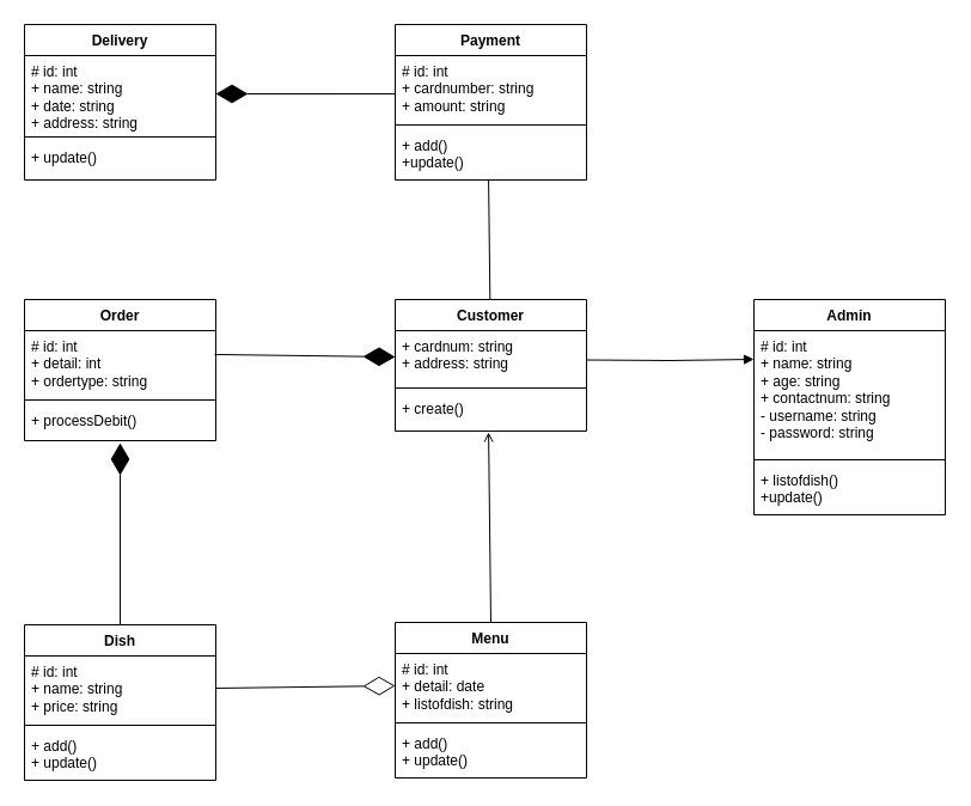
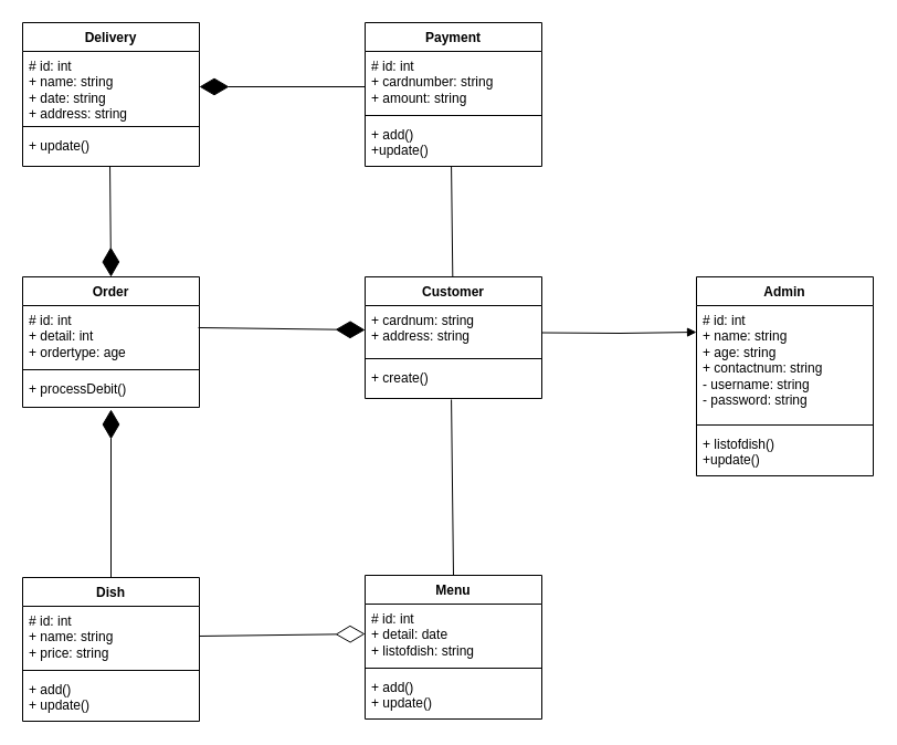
  <mxCell id="0" />
  <mxCell id="1" parent="0" />
  <mxCell id="2" value="Delivery" style="swimlane;fontStyle=1;align=center;verticalAlign=top;childLayout=stackLayout;horizontal=1;startSize=26;horizontalStack=0;resizeParent=1;resizeParentMax=0;resizeLast=0;collapsible=1;marginBottom=0;whiteSpace=wrap;html=1;" vertex="1" parent="1"><mxGeometry x="20" y="20" width="160" height="130" as="geometry" /></mxCell>
  <mxCell id="3" value="# id: int&lt;br&gt;+ name: string&lt;br&gt;+ date: string&lt;br&gt;+ address: string" style="text;strokeColor=none;fillColor=none;align=left;verticalAlign=top;spacingLeft=4;spacingRight=4;overflow=hidden;rotatable=0;points=[[0,0.5],[1,0.5]];portConstraint=eastwest;whiteSpace=wrap;html=1;" vertex="1" parent="2"><mxGeometry y="26" width="160" height="64" as="geometry" /></mxCell>
  <mxCell id="4" value="" style="line;strokeWidth=1;fillColor=none;align=left;verticalAlign=middle;spacingTop=-1;spacingLeft=3;spacingRight=3;rotatable=0;labelPosition=right;points=[];portConstraint=eastwest;strokeColor=inherit;" vertex="1" parent="2"><mxGeometry y="90" width="160" height="8" as="geometry" /></mxCell>
  <mxCell id="5" value="+ update()" style="text;strokeColor=none;fillColor=none;align=left;verticalAlign=top;spacingLeft=4;spacingRight=4;overflow=hidden;rotatable=0;points=[[0,0.5],[1,0.5]];portConstraint=eastwest;whiteSpace=wrap;html=1;" vertex="1" parent="2"><mxGeometry y="98" width="160" height="32" as="geometry" /></mxCell>
  <mxCell id="6" value="Payment" style="swimlane;fontStyle=1;align=center;verticalAlign=top;childLayout=stackLayout;horizontal=1;startSize=26;horizontalStack=0;resizeParent=1;resizeParentMax=0;resizeLast=0;collapsible=1;marginBottom=0;whiteSpace=wrap;html=1;" vertex="1" parent="1"><mxGeometry x="330" y="20" width="160" height="130" as="geometry"><mxRectangle x="350" y="230" width="90" height="30" as="alternateBounds" /></mxGeometry></mxCell>
  <mxCell id="7" value="# id: int&lt;br&gt;+ cardnumber: string&lt;br&gt;+ amount: string" style="text;strokeColor=none;fillColor=none;align=left;verticalAlign=top;spacingLeft=4;spacingRight=4;overflow=hidden;rotatable=0;points=[[0,0.5],[1,0.5]];portConstraint=eastwest;whiteSpace=wrap;html=1;" vertex="1" parent="6"><mxGeometry y="26" width="160" height="54" as="geometry" /></mxCell>
  <mxCell id="8" value="" style="line;strokeWidth=1;fillColor=none;align=left;verticalAlign=middle;spacingTop=-1;spacingLeft=3;spacingRight=3;rotatable=0;labelPosition=right;points=[];portConstraint=eastwest;strokeColor=inherit;" vertex="1" parent="6"><mxGeometry y="80" width="160" height="8" as="geometry" /></mxCell>
  <mxCell id="9" value="+ add()&lt;br&gt;+update()" style="text;strokeColor=none;fillColor=none;align=left;verticalAlign=top;spacingLeft=4;spacingRight=4;overflow=hidden;rotatable=0;points=[[0,0.5],[1,0.5]];portConstraint=eastwest;whiteSpace=wrap;html=1;" vertex="1" parent="6"><mxGeometry y="88" width="160" height="42" as="geometry" /></mxCell>
  <mxCell id="10" value="Customer" style="swimlane;fontStyle=1;align=center;verticalAlign=top;childLayout=stackLayout;horizontal=1;startSize=26;horizontalStack=0;resizeParent=1;resizeParentMax=0;resizeLast=0;collapsible=1;marginBottom=0;whiteSpace=wrap;html=1;" vertex="1" parent="1"><mxGeometry x="330" y="250" width="160" height="110" as="geometry" /></mxCell>
  <mxCell id="11" value="+ cardnum: string&lt;br&gt;+ address: string" style="text;strokeColor=none;fillColor=none;align=left;verticalAlign=top;spacingLeft=4;spacingRight=4;overflow=hidden;rotatable=0;points=[[0,0.5],[1,0.5]];portConstraint=eastwest;whiteSpace=wrap;html=1;" vertex="1" parent="10"><mxGeometry y="26" width="160" height="44" as="geometry" /></mxCell>
  <mxCell id="12" value="" style="line;strokeWidth=1;fillColor=none;align=left;verticalAlign=middle;spacingTop=-1;spacingLeft=3;spacingRight=3;rotatable=0;labelPosition=right;points=[];portConstraint=eastwest;strokeColor=inherit;" vertex="1" parent="10"><mxGeometry y="70" width="160" height="8" as="geometry" /></mxCell>
  <mxCell id="13" value="+ create()" style="text;strokeColor=none;fillColor=none;align=left;verticalAlign=top;spacingLeft=4;spacingRight=4;overflow=hidden;rotatable=0;points=[[0,0.5],[1,0.5]];portConstraint=eastwest;whiteSpace=wrap;html=1;" vertex="1" parent="10"><mxGeometry y="78" width="160" height="32" as="geometry" /></mxCell>
  <mxCell id="14" value="Order" style="swimlane;fontStyle=1;align=center;verticalAlign=top;childLayout=stackLayout;horizontal=1;startSize=26;horizontalStack=0;resizeParent=1;resizeParentMax=0;resizeLast=0;collapsible=1;marginBottom=0;whiteSpace=wrap;html=1;" vertex="1" parent="1"><mxGeometry x="20" y="250" width="160" height="118" as="geometry" /></mxCell>
- <mxCell id="15" value="# id: int&lt;br&gt;+ detail: int&lt;br&gt;+ ordertype: string" style="text;strokeColor=none;fillColor=none;align=left;verticalAlign=top;spacingLeft=4;spacingRight=4;overflow=hidden;rotatable=0;points=[[0,0.5],[1,0.5]];portConstraint=eastwest;whiteSpace=wrap;html=1;" vertex="1" parent="14"><mxGeometry y="26" width="160" height="54" as="geometry" /></mxCell>
+ <mxCell id="15" value="# id: int&lt;br&gt;+ detail: int&lt;br&gt;+ ordertype: age" style="text;strokeColor=none;fillColor=none;align=left;verticalAlign=top;spacingLeft=4;spacingRight=4;overflow=hidden;rotatable=0;points=[[0,0.5],[1,0.5]];portConstraint=eastwest;whiteSpace=wrap;html=1;" vertex="1" parent="14"><mxGeometry y="26" width="160" height="54" as="geometry" /></mxCell>
  <mxCell id="16" value="" style="line;strokeWidth=1;fillColor=none;align=left;verticalAlign=middle;spacingTop=-1;spacingLeft=3;spacingRight=3;rotatable=0;labelPosition=right;points=[];portConstraint=eastwest;strokeColor=inherit;" vertex="1" parent="14"><mxGeometry y="80" width="160" height="8" as="geometry" /></mxCell>
  <mxCell id="17" value="+ processDebit()" style="text;strokeColor=none;fillColor=none;align=left;verticalAlign=top;spacingLeft=4;spacingRight=4;overflow=hidden;rotatable=0;points=[[0,0.5],[1,0.5]];portConstraint=eastwest;whiteSpace=wrap;html=1;" vertex="1" parent="14"><mxGeometry y="88" width="160" height="30" as="geometry" /></mxCell>
  <mxCell id="18" value="Admin" style="swimlane;fontStyle=1;align=center;verticalAlign=top;childLayout=stackLayout;horizontal=1;startSize=26;horizontalStack=0;resizeParent=1;resizeParentMax=0;resizeLast=0;collapsible=1;marginBottom=0;whiteSpace=wrap;html=1;" vertex="1" parent="1"><mxGeometry x="630" y="250" width="160" height="180" as="geometry" /></mxCell>
  <mxCell id="19" value="# id: int&lt;br style=&quot;border-color: var(--border-color);&quot;&gt;+ name: string&lt;br style=&quot;border-color: var(--border-color);&quot;&gt;+ age: string&lt;br style=&quot;border-color: var(--border-color);&quot;&gt;+ contactnum: string&lt;br style=&quot;border-color: var(--border-color);&quot;&gt;- username: string&lt;br style=&quot;border-color: var(--border-color);&quot;&gt;- password: string" style="text;strokeColor=none;fillColor=none;align=left;verticalAlign=top;spacingLeft=4;spacingRight=4;overflow=hidden;rotatable=0;points=[[0,0.5],[1,0.5]];portConstraint=eastwest;whiteSpace=wrap;html=1;" vertex="1" parent="18"><mxGeometry y="26" width="160" height="104" as="geometry" /></mxCell>
  <mxCell id="20" value="" style="line;strokeWidth=1;fillColor=none;align=left;verticalAlign=middle;spacingTop=-1;spacingLeft=3;spacingRight=3;rotatable=0;labelPosition=right;points=[];portConstraint=eastwest;strokeColor=inherit;" vertex="1" parent="18"><mxGeometry y="130" width="160" height="8" as="geometry" /></mxCell>
  <mxCell id="21" value="+ listofdish()&lt;br&gt;+update()" style="text;strokeColor=none;fillColor=none;align=left;verticalAlign=top;spacingLeft=4;spacingRight=4;overflow=hidden;rotatable=0;points=[[0,0.5],[1,0.5]];portConstraint=eastwest;whiteSpace=wrap;html=1;" vertex="1" parent="18"><mxGeometry y="138" width="160" height="42" as="geometry" /></mxCell>
  <mxCell id="22" value="Dish" style="swimlane;fontStyle=1;align=center;verticalAlign=top;childLayout=stackLayout;horizontal=1;startSize=26;horizontalStack=0;resizeParent=1;resizeParentMax=0;resizeLast=0;collapsible=1;marginBottom=0;whiteSpace=wrap;html=1;" vertex="1" parent="1"><mxGeometry x="20" y="522" width="160" height="130" as="geometry" /></mxCell>
  <mxCell id="23" value="# id: int&lt;br&gt;+ name: string&lt;br&gt;+ price: string" style="text;strokeColor=none;fillColor=none;align=left;verticalAlign=top;spacingLeft=4;spacingRight=4;overflow=hidden;rotatable=0;points=[[0,0.5],[1,0.5]];portConstraint=eastwest;whiteSpace=wrap;html=1;" vertex="1" parent="22"><mxGeometry y="26" width="160" height="54" as="geometry" /></mxCell>
  <mxCell id="24" value="" style="line;strokeWidth=1;fillColor=none;align=left;verticalAlign=middle;spacingTop=-1;spacingLeft=3;spacingRight=3;rotatable=0;labelPosition=right;points=[];portConstraint=eastwest;strokeColor=inherit;" vertex="1" parent="22"><mxGeometry y="80" width="160" height="8" as="geometry" /></mxCell>
  <mxCell id="25" value="+ add()&lt;br&gt;+ update()" style="text;strokeColor=none;fillColor=none;align=left;verticalAlign=top;spacingLeft=4;spacingRight=4;overflow=hidden;rotatable=0;points=[[0,0.5],[1,0.5]];portConstraint=eastwest;whiteSpace=wrap;html=1;" vertex="1" parent="22"><mxGeometry y="88" width="160" height="42" as="geometry" /></mxCell>
  <mxCell id="26" value="Menu" style="swimlane;fontStyle=1;align=center;verticalAlign=top;childLayout=stackLayout;horizontal=1;startSize=26;horizontalStack=0;resizeParent=1;resizeParentMax=0;resizeLast=0;collapsible=1;marginBottom=0;whiteSpace=wrap;html=1;" vertex="1" parent="1"><mxGeometry x="330" y="520" width="160" height="130" as="geometry" /></mxCell>
  <mxCell id="27" value="# id: int&lt;br&gt;+ detail: date&lt;br&gt;+ listofdish: string" style="text;strokeColor=none;fillColor=none;align=left;verticalAlign=top;spacingLeft=4;spacingRight=4;overflow=hidden;rotatable=0;points=[[0,0.5],[1,0.5]];portConstraint=eastwest;whiteSpace=wrap;html=1;" vertex="1" parent="26"><mxGeometry y="26" width="160" height="54" as="geometry" /></mxCell>
  <mxCell id="28" value="" style="line;strokeWidth=1;fillColor=none;align=left;verticalAlign=middle;spacingTop=-1;spacingLeft=3;spacingRight=3;rotatable=0;labelPosition=right;points=[];portConstraint=eastwest;strokeColor=inherit;" vertex="1" parent="26"><mxGeometry y="80" width="160" height="8" as="geometry" /></mxCell>
  <mxCell id="29" value="+ add()&lt;br&gt;+ update()" style="text;strokeColor=none;fillColor=none;align=left;verticalAlign=top;spacingLeft=4;spacingRight=4;overflow=hidden;rotatable=0;points=[[0,0.5],[1,0.5]];portConstraint=eastwest;whiteSpace=wrap;html=1;" vertex="1" parent="26"><mxGeometry y="88" width="160" height="42" as="geometry" /></mxCell>
  <mxCell id="30" value="" style="endArrow=diamondThin;endFill=1;endSize=24;html=1;rounded=0;entryX=1;entryY=0.5;entryDx=0;entryDy=0;exitX=0;exitY=0.593;exitDx=0;exitDy=0;exitPerimeter=0;" edge="1" parent="1" source="7" target="3"><mxGeometry width="160" relative="1" as="geometry"><mxPoint x="450" y="90" as="sourcePoint" /><mxPoint x="610" y="90" as="targetPoint" /></mxGeometry></mxCell>
+ <mxCell id="31" value="" style="endArrow=diamondThin;endFill=1;endSize=24;html=1;rounded=0;entryX=0.5;entryY=0;entryDx=0;entryDy=0;exitX=0.494;exitY=1;exitDx=0;exitDy=0;exitPerimeter=0;" edge="1" parent="1" source="5" target="14"><mxGeometry width="160" relative="1" as="geometry"><mxPoint x="340" y="83" as="sourcePoint" /><mxPoint x="190" y="88" as="targetPoint" /></mxGeometry></mxCell>
  <mxCell id="32" value="" style="endArrow=none;html=1;rounded=0;entryX=0.488;entryY=1;entryDx=0;entryDy=0;entryPerimeter=0;" edge="1" parent="1" source="10" target="9"><mxGeometry width="50" height="50" relative="1" as="geometry"><mxPoint x="500" y="220" as="sourcePoint" /><mxPoint x="550" y="170" as="targetPoint" /></mxGeometry></mxCell>
  <mxCell id="33" value="" style="endArrow=diamondThin;endFill=1;endSize=24;html=1;rounded=0;entryX=0;entryY=0.5;entryDx=0;entryDy=0;exitX=0.994;exitY=0.37;exitDx=0;exitDy=0;exitPerimeter=0;" edge="1" parent="1" source="15" target="11"><mxGeometry width="160" relative="1" as="geometry"><mxPoint x="109" y="160" as="sourcePoint" /><mxPoint x="110" y="260" as="targetPoint" /></mxGeometry></mxCell>
  <mxCell id="34" value="" style="endArrow=block;endFill=1;html=1;edgeStyle=orthogonalEdgeStyle;align=left;verticalAlign=top;rounded=0;" edge="1" parent="1"><mxGeometry x="-1" relative="1" as="geometry"><mxPoint x="490" y="300.5" as="sourcePoint" /><mxPoint x="630" y="300" as="targetPoint" /></mxGeometry></mxCell>
  <mxCell id="35" value="" style="endArrow=diamondThin;endFill=1;endSize=24;html=1;rounded=0;exitX=0.5;exitY=0;exitDx=0;exitDy=0;" edge="1" parent="1" source="22"><mxGeometry width="160" relative="1" as="geometry"><mxPoint x="450" y="490" as="sourcePoint" /><mxPoint x="100" y="370" as="targetPoint" /></mxGeometry></mxCell>
  <mxCell id="36" value="" style="endArrow=diamondThin;endFill=0;endSize=24;html=1;rounded=0;exitX=1;exitY=0.5;exitDx=0;exitDy=0;entryX=0;entryY=0.5;entryDx=0;entryDy=0;" edge="1" parent="1" source="23" target="27"><mxGeometry width="160" relative="1" as="geometry"><mxPoint x="450" y="490" as="sourcePoint" /><mxPoint x="610" y="490" as="targetPoint" /></mxGeometry></mxCell>
- <mxCell id="37" value="" style="endArrow=open;html=1;rounded=0;entryX=0.488;entryY=1.031;entryDx=0;entryDy=0;entryPerimeter=0;exitX=0.5;exitY=0;exitDx=0;exitDy=0;" edge="1" parent="1" source="26" target="13"><mxGeometry width="50" height="50" relative="1" as="geometry"><mxPoint x="500" y="520" as="sourcePoint" /><mxPoint x="550" y="470" as="targetPoint" /></mxGeometry></mxCell>
+ <mxCell id="37" value="" style="endArrow=none;html=1;rounded=0;entryX=0.488;entryY=1.031;entryDx=0;entryDy=0;entryPerimeter=0;exitX=0.5;exitY=0;exitDx=0;exitDy=0;" edge="1" parent="1" source="26" target="13"><mxGeometry width="50" height="50" relative="1" as="geometry"><mxPoint x="500" y="520" as="sourcePoint" /><mxPoint x="550" y="470" as="targetPoint" /></mxGeometry></mxCell>
